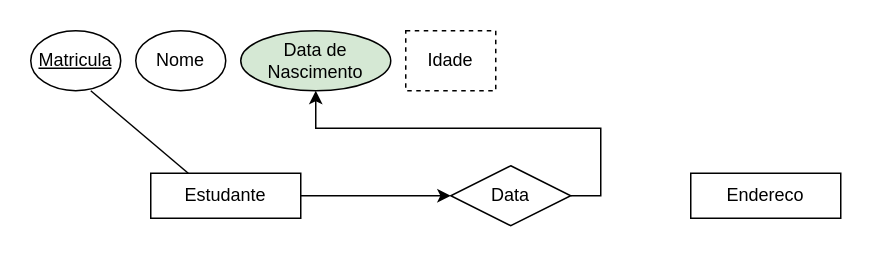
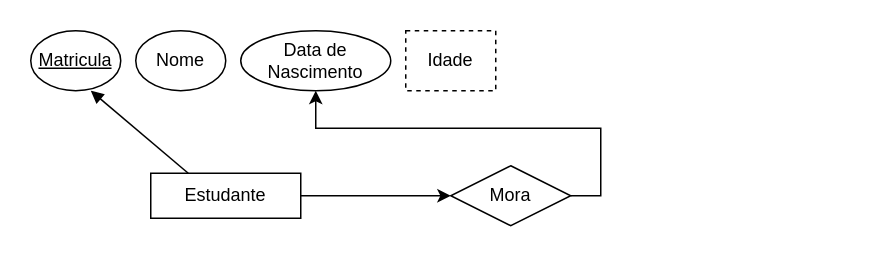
  <mxCell id="0" />
  <mxCell id="1" parent="0" />
  <mxCell id="2" style="edgeStyle=orthogonalEdgeStyle;rounded=0;orthogonalLoop=1;jettySize=auto;html=1;exitX=1;exitY=0.5;exitDx=0;exitDy=0;entryX=0;entryY=0.5;entryDx=0;entryDy=0;" edge="1" parent="1" source="3" target="9"><mxGeometry relative="1" as="geometry" /></mxCell>
  <mxCell id="3" value="Estudante" style="rounded=0;whiteSpace=wrap;html=1;" vertex="1" parent="1"><mxGeometry x="100" y="115" width="100" height="30" as="geometry" /></mxCell>
  <mxCell id="4" value="&lt;u&gt;Matricula&lt;/u&gt;" style="ellipse;whiteSpace=wrap;html=1;" vertex="1" parent="1"><mxGeometry x="20" y="20" width="60" height="40" as="geometry" /></mxCell>
  <mxCell id="5" value="Nome" style="ellipse;whiteSpace=wrap;html=1;" vertex="1" parent="1"><mxGeometry x="90" y="20" width="60" height="40" as="geometry" /></mxCell>
- <mxCell id="6" value="Data de Nascimento" style="ellipse;whiteSpace=wrap;html=1;fillColor=#d5e8d4;" vertex="1" parent="1"><mxGeometry x="160" y="20" width="100" height="40" as="geometry" /></mxCell>
+ <mxCell id="6" value="Data de Nascimento" style="ellipse;whiteSpace=wrap;html=1;" vertex="1" parent="1"><mxGeometry x="160" y="20" width="100" height="40" as="geometry" /></mxCell>
  <mxCell id="7" value="Idade" style="whiteSpace=wrap;html=1;shadow=0;dashed=1;rounded=0;" vertex="1" parent="1"><mxGeometry x="270" y="20" width="60" height="40" as="geometry" /></mxCell>
  <mxCell id="8" style="edgeStyle=orthogonalEdgeStyle;rounded=0;orthogonalLoop=1;jettySize=auto;html=1;exitX=1;exitY=0.5;exitDx=0;exitDy=0;" edge="1" parent="1" source="9" target="6"><mxGeometry relative="1" as="geometry" /></mxCell>
- <mxCell id="9" value="Data" style="rhombus;whiteSpace=wrap;html=1;shadow=0;" vertex="1" parent="1"><mxGeometry x="300" y="110" width="80" height="40" as="geometry" /></mxCell>
- <mxCell id="10" value="Endereco" style="rounded=0;whiteSpace=wrap;html=1;" vertex="1" parent="1"><mxGeometry x="460" y="115" width="100" height="30" as="geometry" /></mxCell>
- <mxCell id="11" value="" style="endArrow=none;html=1;exitX=0.25;exitY=0;exitDx=0;exitDy=0;entryX=0.667;entryY=1;entryDx=0;entryDy=0;entryPerimeter=0;" edge="1" parent="1" source="3" target="4"><mxGeometry width="50" height="50" relative="1" as="geometry"><mxPoint x="350" y="160" as="sourcePoint" /><mxPoint x="400" y="110" as="targetPoint" /></mxGeometry></mxCell>
+ <mxCell id="9" value="Mora" style="rhombus;whiteSpace=wrap;html=1;shadow=0;" vertex="1" parent="1"><mxGeometry x="300" y="110" width="80" height="40" as="geometry" /></mxCell>
+ <mxCell id="11" value="" style="endArrow=block;html=1;exitX=0.25;exitY=0;exitDx=0;exitDy=0;entryX=0.667;entryY=1;entryDx=0;entryDy=0;entryPerimeter=0;" edge="1" parent="1" source="3" target="4"><mxGeometry width="50" height="50" relative="1" as="geometry"><mxPoint x="350" y="160" as="sourcePoint" /><mxPoint x="400" y="110" as="targetPoint" /></mxGeometry></mxCell>
